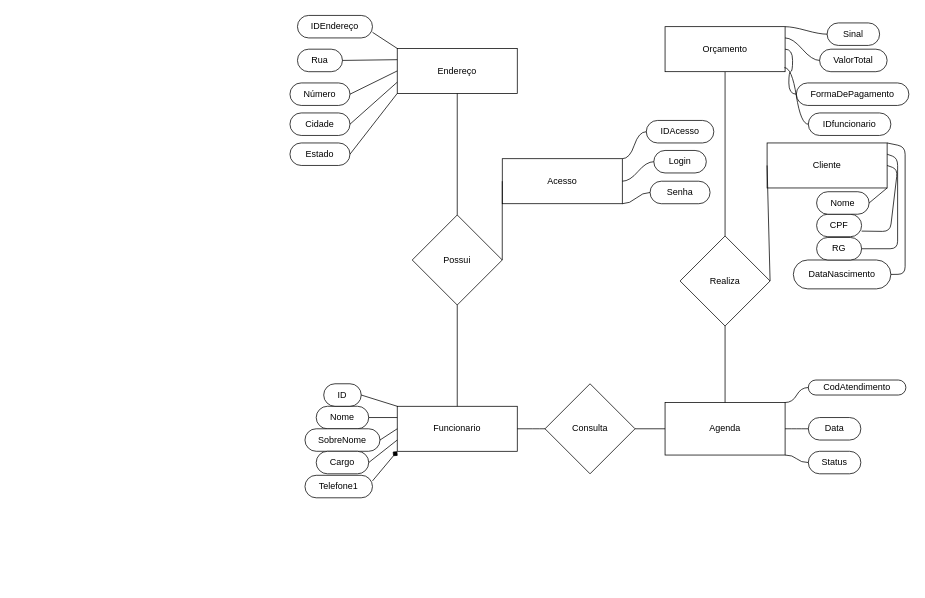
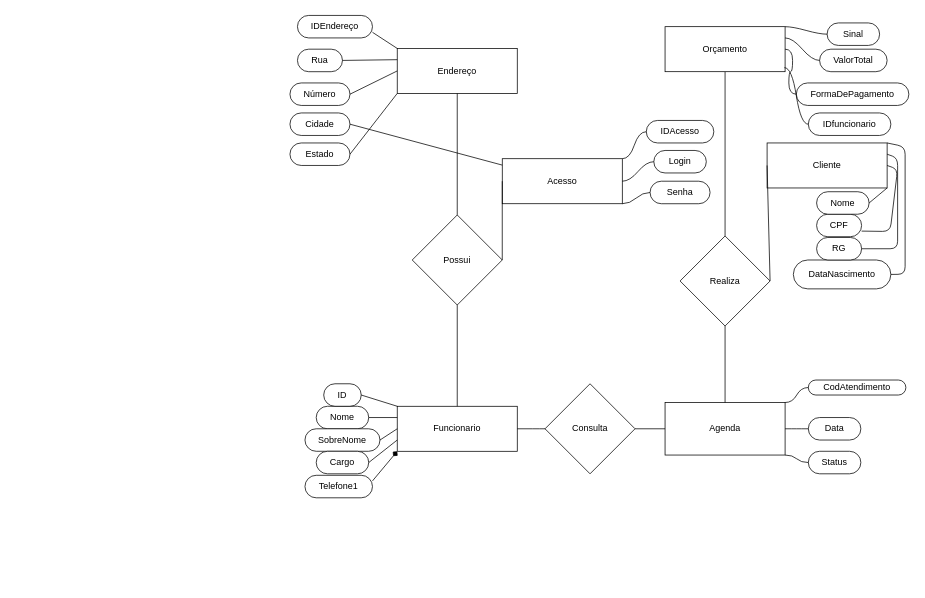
  <mxCell id="0" />
  <mxCell id="1" parent="0" />
  <mxCell id="2" value="Realiza" style="rhombus;whiteSpace=wrap;html=1;" parent="1" vertex="1"><mxGeometry x="540" y="314" width="120" height="120" as="geometry" /></mxCell>
  <mxCell id="3" value="Agenda" style="rounded=0;whiteSpace=wrap;html=1;" parent="1" vertex="1"><mxGeometry x="520" y="536" width="160" height="70" as="geometry" /></mxCell>
  <mxCell id="4" value="Funcionario" style="rounded=0;whiteSpace=wrap;html=1;" parent="1" vertex="1"><mxGeometry x="163" y="541" width="160" height="60" as="geometry" /></mxCell>
  <mxCell id="5" value="Possui" style="rhombus;whiteSpace=wrap;html=1;" parent="1" vertex="1"><mxGeometry x="183" y="286" width="120" height="120" as="geometry" /></mxCell>
  <mxCell id="6" value="Endereço" style="rounded=0;whiteSpace=wrap;html=1;" parent="1" vertex="1"><mxGeometry x="163" y="64" width="160" height="60" as="geometry" /></mxCell>
  <mxCell id="7" value="Acesso" style="rounded=0;whiteSpace=wrap;html=1;" parent="1" vertex="1"><mxGeometry x="303" y="211" width="160" height="60" as="geometry" /></mxCell>
  <mxCell id="8" value="Cliente" style="rounded=0;whiteSpace=wrap;html=1;" parent="1" vertex="1"><mxGeometry x="656" y="190" width="160" height="60" as="geometry" /></mxCell>
  <mxCell id="9" value="" style="endArrow=none;html=1;exitX=0.5;exitY=0;exitDx=0;exitDy=0;entryX=0.5;entryY=1;entryDx=0;entryDy=0;" parent="1" source="4" target="5" edge="1"><mxGeometry width="50" height="50" relative="1" as="geometry"><mxPoint x="90" y="250" as="sourcePoint" /><mxPoint x="140" y="200" as="targetPoint" /></mxGeometry></mxCell>
  <mxCell id="10" value="" style="endArrow=none;html=1;exitX=0.5;exitY=0;exitDx=0;exitDy=0;entryX=0.5;entryY=1;entryDx=0;entryDy=0;" parent="1" source="3" target="2" edge="1"><mxGeometry width="50" height="50" relative="1" as="geometry"><mxPoint x="600" y="441" as="sourcePoint" /><mxPoint x="650" y="391" as="targetPoint" /></mxGeometry></mxCell>
  <mxCell id="11" value="" style="endArrow=none;html=1;entryX=1;entryY=0.5;entryDx=0;entryDy=0;" parent="1" target="4" edge="1"><mxGeometry width="50" height="50" relative="1" as="geometry"><mxPoint x="393" y="571" as="sourcePoint" /><mxPoint x="683" y="191" as="targetPoint" /><Array as="points"><mxPoint x="353" y="571" /></Array></mxGeometry></mxCell>
  <mxCell id="12" value="" style="endArrow=none;html=1;exitX=0.5;exitY=0;exitDx=0;exitDy=0;entryX=0.5;entryY=1;entryDx=0;entryDy=0;" parent="1" source="5" target="6" edge="1"><mxGeometry width="50" height="50" relative="1" as="geometry"><mxPoint x="330" y="240" as="sourcePoint" /><mxPoint x="380" y="190" as="targetPoint" /></mxGeometry></mxCell>
  <mxCell id="13" value="" style="endArrow=none;html=1;exitX=1;exitY=0.5;exitDx=0;exitDy=0;entryX=0;entryY=0.5;entryDx=0;entryDy=0;" parent="1" source="5" target="7" edge="1"><mxGeometry width="50" height="50" relative="1" as="geometry"><mxPoint x="330" y="240" as="sourcePoint" /><mxPoint x="380" y="190" as="targetPoint" /></mxGeometry></mxCell>
  <mxCell id="14" value="CodAtendimento" style="whiteSpace=wrap;html=1;rounded=1;arcSize=50;align=center;verticalAlign=middle;strokeWidth=1;autosize=1;spacing=4;treeFolding=1;treeMoving=1;newEdgeStyle={&quot;edgeStyle&quot;:&quot;entityRelationEdgeStyle&quot;,&quot;startArrow&quot;:&quot;none&quot;,&quot;endArrow&quot;:&quot;none&quot;,&quot;segment&quot;:10,&quot;curved&quot;:1};" parent="1" vertex="1"><mxGeometry x="711" y="506" width="130" height="20" as="geometry" /></mxCell>
  <mxCell id="15" value="" style="edgeStyle=entityRelationEdgeStyle;startArrow=none;endArrow=none;segment=10;curved=1;exitX=1;exitY=0;exitDx=0;exitDy=0;" parent="1" source="3" target="14" edge="1"><mxGeometry relative="1" as="geometry"><mxPoint x="730" y="531" as="sourcePoint" /></mxGeometry></mxCell>
  <mxCell id="16" value="IDAcesso" style="whiteSpace=wrap;html=1;rounded=1;arcSize=50;align=center;verticalAlign=middle;strokeWidth=1;autosize=1;spacing=4;treeFolding=1;treeMoving=1;newEdgeStyle={&quot;edgeStyle&quot;:&quot;entityRelationEdgeStyle&quot;,&quot;startArrow&quot;:&quot;none&quot;,&quot;endArrow&quot;:&quot;none&quot;,&quot;segment&quot;:10,&quot;curved&quot;:1};" parent="1" vertex="1"><mxGeometry x="495" y="160" width="90" height="30" as="geometry" /></mxCell>
  <mxCell id="17" value="" style="edgeStyle=entityRelationEdgeStyle;startArrow=none;endArrow=none;segment=10;curved=1;exitX=1;exitY=0;exitDx=0;exitDy=0;" parent="1" source="7" target="16" edge="1"><mxGeometry relative="1" as="geometry"><mxPoint x="470" y="550" as="sourcePoint" /></mxGeometry></mxCell>
  <mxCell id="18" value="Login" style="whiteSpace=wrap;html=1;rounded=1;arcSize=50;align=center;verticalAlign=middle;strokeWidth=1;autosize=1;spacing=4;treeFolding=1;treeMoving=1;newEdgeStyle={&quot;edgeStyle&quot;:&quot;entityRelationEdgeStyle&quot;,&quot;startArrow&quot;:&quot;none&quot;,&quot;endArrow&quot;:&quot;none&quot;,&quot;segment&quot;:10,&quot;curved&quot;:1};" parent="1" vertex="1"><mxGeometry x="505" y="200" width="70" height="30" as="geometry" /></mxCell>
  <mxCell id="19" value="" style="edgeStyle=entityRelationEdgeStyle;startArrow=none;endArrow=none;segment=10;curved=1;exitX=1;exitY=0.5;exitDx=0;exitDy=0;" parent="1" source="7" target="18" edge="1"><mxGeometry relative="1" as="geometry"><mxPoint x="480" y="560" as="sourcePoint" /></mxGeometry></mxCell>
  <mxCell id="20" value="Senha" style="whiteSpace=wrap;html=1;rounded=1;arcSize=50;align=center;verticalAlign=middle;strokeWidth=1;autosize=1;spacing=4;treeFolding=1;treeMoving=1;newEdgeStyle={&quot;edgeStyle&quot;:&quot;entityRelationEdgeStyle&quot;,&quot;startArrow&quot;:&quot;none&quot;,&quot;endArrow&quot;:&quot;none&quot;,&quot;segment&quot;:10,&quot;curved&quot;:1};" parent="1" vertex="1"><mxGeometry x="500" y="241" width="80" height="30" as="geometry" /></mxCell>
  <mxCell id="21" value="" style="edgeStyle=entityRelationEdgeStyle;startArrow=none;endArrow=none;segment=10;curved=1;exitX=1;exitY=1;exitDx=0;exitDy=0;" parent="1" source="7" target="20" edge="1"><mxGeometry relative="1" as="geometry"><mxPoint x="490" y="570" as="sourcePoint" /></mxGeometry></mxCell>
  <mxCell id="22" value="Data" style="whiteSpace=wrap;html=1;rounded=1;arcSize=50;align=center;verticalAlign=middle;strokeWidth=1;autosize=1;spacing=4;treeFolding=1;treeMoving=1;newEdgeStyle={&quot;edgeStyle&quot;:&quot;entityRelationEdgeStyle&quot;,&quot;startArrow&quot;:&quot;none&quot;,&quot;endArrow&quot;:&quot;none&quot;,&quot;segment&quot;:10,&quot;curved&quot;:1};" parent="1" vertex="1"><mxGeometry x="711" y="556" width="70" height="30" as="geometry" /></mxCell>
  <mxCell id="23" value="" style="edgeStyle=entityRelationEdgeStyle;startArrow=none;endArrow=none;segment=10;curved=1;exitX=1;exitY=0.5;exitDx=0;exitDy=0;" parent="1" source="3" target="22" edge="1"><mxGeometry relative="1" as="geometry"><mxPoint x="600" y="581" as="sourcePoint" /></mxGeometry></mxCell>
  <mxCell id="24" value="Status" style="whiteSpace=wrap;html=1;rounded=1;arcSize=50;align=center;verticalAlign=middle;strokeWidth=1;autosize=1;spacing=4;treeFolding=1;treeMoving=1;newEdgeStyle={&quot;edgeStyle&quot;:&quot;entityRelationEdgeStyle&quot;,&quot;startArrow&quot;:&quot;none&quot;,&quot;endArrow&quot;:&quot;none&quot;,&quot;segment&quot;:10,&quot;curved&quot;:1};" parent="1" vertex="1"><mxGeometry x="711" y="601" width="70" height="30" as="geometry" /></mxCell>
  <mxCell id="25" value="" style="edgeStyle=entityRelationEdgeStyle;startArrow=none;endArrow=none;segment=10;curved=1;exitX=1;exitY=1;exitDx=0;exitDy=0;" parent="1" source="3" target="24" edge="1"><mxGeometry relative="1" as="geometry"><mxPoint x="610" y="591" as="sourcePoint" /></mxGeometry></mxCell>
  <mxCell id="26" value="Rua" style="whiteSpace=wrap;html=1;rounded=1;arcSize=50;align=center;verticalAlign=middle;strokeWidth=1;autosize=1;spacing=4;treeFolding=1;treeMoving=1;newEdgeStyle={&quot;edgeStyle&quot;:&quot;entityRelationEdgeStyle&quot;,&quot;startArrow&quot;:&quot;none&quot;,&quot;endArrow&quot;:&quot;none&quot;,&quot;segment&quot;:10,&quot;curved&quot;:1};" parent="1" vertex="1"><mxGeometry x="30" y="65" width="60" height="30" as="geometry" /></mxCell>
  <mxCell id="27" value="IDEndereço" style="whiteSpace=wrap;html=1;rounded=1;arcSize=50;align=center;verticalAlign=middle;strokeWidth=1;autosize=1;spacing=4;treeFolding=1;treeMoving=1;newEdgeStyle={&quot;edgeStyle&quot;:&quot;entityRelationEdgeStyle&quot;,&quot;startArrow&quot;:&quot;none&quot;,&quot;endArrow&quot;:&quot;none&quot;,&quot;segment&quot;:10,&quot;curved&quot;:1};" parent="1" vertex="1"><mxGeometry x="30" y="20" width="100" height="30" as="geometry" /></mxCell>
  <mxCell id="28" value="Número" style="whiteSpace=wrap;html=1;rounded=1;arcSize=50;align=center;verticalAlign=middle;strokeWidth=1;autosize=1;spacing=4;treeFolding=1;treeMoving=1;newEdgeStyle={&quot;edgeStyle&quot;:&quot;entityRelationEdgeStyle&quot;,&quot;startArrow&quot;:&quot;none&quot;,&quot;endArrow&quot;:&quot;none&quot;,&quot;segment&quot;:10,&quot;curved&quot;:1};" parent="1" vertex="1"><mxGeometry y="110" width="80" height="30" as="geometry" x="20" /></mxCell>
  <mxCell id="29" value="Cidade" style="whiteSpace=wrap;html=1;rounded=1;arcSize=50;align=center;verticalAlign=middle;strokeWidth=1;autosize=1;spacing=4;treeFolding=1;treeMoving=1;newEdgeStyle={&quot;edgeStyle&quot;:&quot;entityRelationEdgeStyle&quot;,&quot;startArrow&quot;:&quot;none&quot;,&quot;endArrow&quot;:&quot;none&quot;,&quot;segment&quot;:10,&quot;curved&quot;:1};" parent="1" vertex="1"><mxGeometry y="150" width="80" height="30" as="geometry" x="20" /></mxCell>
  <mxCell id="30" value="Estado" style="whiteSpace=wrap;html=1;rounded=1;arcSize=50;align=center;verticalAlign=middle;strokeWidth=1;autosize=1;spacing=4;treeFolding=1;treeMoving=1;newEdgeStyle={&quot;edgeStyle&quot;:&quot;entityRelationEdgeStyle&quot;,&quot;startArrow&quot;:&quot;none&quot;,&quot;endArrow&quot;:&quot;none&quot;,&quot;segment&quot;:10,&quot;curved&quot;:1};" parent="1" vertex="1"><mxGeometry y="190" width="80" height="30" as="geometry" x="20" /></mxCell>
- <mxCell id="31" value="" style="endArrow=none;html=1;entryX=0;entryY=0.75;entryDx=0;entryDy=0;exitX=1;exitY=0.5;exitDx=0;exitDy=0;" parent="1" source="29" target="6" edge="1"><mxGeometry width="50" height="50" relative="1" as="geometry"><mxPoint x="-70" y="170" as="sourcePoint" /><mxPoint x="-20" y="120" as="targetPoint" /></mxGeometry></mxCell>
+ <mxCell id="31" value="" style="endArrow=none;html=1;exitX=1;exitY=0.5;exitDx=0;exitDy=0;" parent="1" source="29" target="7" edge="1"><mxGeometry width="50" height="50" relative="1" as="geometry"><mxPoint x="-70" y="170" as="sourcePoint" /><mxPoint x="-20" y="120" as="targetPoint" /></mxGeometry></mxCell>
  <mxCell id="32" value="" style="endArrow=none;html=1;entryX=0;entryY=1;entryDx=0;entryDy=0;exitX=1;exitY=0.5;exitDx=0;exitDy=0;" parent="1" source="30" target="6" edge="1"><mxGeometry width="50" height="50" relative="1" as="geometry"><mxPoint x="-70" y="170" as="sourcePoint" /><mxPoint x="-20" y="120" as="targetPoint" /></mxGeometry></mxCell>
  <mxCell id="33" value="" style="endArrow=none;html=1;entryX=0;entryY=0.5;entryDx=0;entryDy=0;exitX=1;exitY=0.5;exitDx=0;exitDy=0;" parent="1" source="28" target="6" edge="1"><mxGeometry width="50" height="50" relative="1" as="geometry"><mxPoint x="-70" y="170" as="sourcePoint" /><mxPoint x="-20" y="120" as="targetPoint" /></mxGeometry></mxCell>
  <mxCell id="34" value="" style="endArrow=none;html=1;entryX=0;entryY=0.25;entryDx=0;entryDy=0;exitX=1;exitY=0.5;exitDx=0;exitDy=0;" parent="1" source="26" target="6" edge="1"><mxGeometry width="50" height="50" relative="1" as="geometry"><mxPoint x="-70" y="170" as="sourcePoint" /><mxPoint x="-20" y="120" as="targetPoint" /></mxGeometry></mxCell>
  <mxCell id="35" value="Nome" style="whiteSpace=wrap;html=1;rounded=1;arcSize=50;align=center;verticalAlign=middle;strokeWidth=1;autosize=1;spacing=4;treeFolding=1;treeMoving=1;newEdgeStyle={&quot;edgeStyle&quot;:&quot;entityRelationEdgeStyle&quot;,&quot;startArrow&quot;:&quot;none&quot;,&quot;endArrow&quot;:&quot;none&quot;,&quot;segment&quot;:10,&quot;curved&quot;:1};" parent="1" vertex="1"><mxGeometry x="55" y="541" width="70" height="30" as="geometry" /></mxCell>
  <mxCell id="36" value="SobreNome" style="whiteSpace=wrap;html=1;rounded=1;arcSize=50;align=center;verticalAlign=middle;strokeWidth=1;autosize=1;spacing=4;treeFolding=1;treeMoving=1;newEdgeStyle={&quot;edgeStyle&quot;:&quot;entityRelationEdgeStyle&quot;,&quot;startArrow&quot;:&quot;none&quot;,&quot;endArrow&quot;:&quot;none&quot;,&quot;segment&quot;:10,&quot;curved&quot;:1};" parent="1" vertex="1"><mxGeometry x="40" y="571" width="100" height="30" as="geometry" /></mxCell>
  <mxCell id="37" value="ID" style="whiteSpace=wrap;html=1;rounded=1;arcSize=50;align=center;verticalAlign=middle;strokeWidth=1;autosize=1;spacing=4;treeFolding=1;treeMoving=1;newEdgeStyle={&quot;edgeStyle&quot;:&quot;entityRelationEdgeStyle&quot;,&quot;startArrow&quot;:&quot;none&quot;,&quot;endArrow&quot;:&quot;none&quot;,&quot;segment&quot;:10,&quot;curved&quot;:1};" parent="1" vertex="1"><mxGeometry x="65" y="511" width="50" height="30" as="geometry" /></mxCell>
  <mxCell id="38" value="Cargo" style="whiteSpace=wrap;html=1;rounded=1;arcSize=50;align=center;verticalAlign=middle;strokeWidth=1;autosize=1;spacing=4;treeFolding=1;treeMoving=1;newEdgeStyle={&quot;edgeStyle&quot;:&quot;entityRelationEdgeStyle&quot;,&quot;startArrow&quot;:&quot;none&quot;,&quot;endArrow&quot;:&quot;none&quot;,&quot;segment&quot;:10,&quot;curved&quot;:1};" parent="1" vertex="1"><mxGeometry x="55" y="601" width="70" height="30" as="geometry" /></mxCell>
  <mxCell id="39" value="" style="endArrow=none;html=1;exitX=1;exitY=0.5;exitDx=0;exitDy=0;entryX=0;entryY=0;entryDx=0;entryDy=0;" parent="1" source="37" target="4" edge="1"><mxGeometry width="50" height="50" relative="1" as="geometry"><mxPoint x="34" y="663" as="sourcePoint" /><mxPoint x="84" y="613" as="targetPoint" /></mxGeometry></mxCell>
  <mxCell id="40" value="" style="endArrow=none;html=1;exitX=1;exitY=0.5;exitDx=0;exitDy=0;entryX=0;entryY=0.5;entryDx=0;entryDy=0;" parent="1" source="36" target="4" edge="1"><mxGeometry width="50" height="50" relative="1" as="geometry"><mxPoint x="34" y="663" as="sourcePoint" /><mxPoint x="84" y="613" as="targetPoint" /></mxGeometry></mxCell>
  <mxCell id="41" value="" style="endArrow=none;html=1;entryX=1;entryY=0.5;entryDx=0;entryDy=0;exitX=0;exitY=0.25;exitDx=0;exitDy=0;" parent="1" source="4" target="35" edge="1"><mxGeometry width="50" height="50" relative="1" as="geometry"><mxPoint x="34" y="663" as="sourcePoint" /><mxPoint x="84" y="613" as="targetPoint" /></mxGeometry></mxCell>
  <mxCell id="42" value="" style="endArrow=none;html=1;entryX=0;entryY=0.75;entryDx=0;entryDy=0;exitX=1;exitY=0.5;exitDx=0;exitDy=0;" parent="1" source="38" target="4" edge="1"><mxGeometry width="50" height="50" relative="1" as="geometry"><mxPoint x="34" y="663" as="sourcePoint" /><mxPoint x="84" y="613" as="targetPoint" /></mxGeometry></mxCell>
  <mxCell id="43" value="Telefone1" style="whiteSpace=wrap;html=1;rounded=1;arcSize=50;align=center;verticalAlign=middle;strokeWidth=1;autosize=1;spacing=4;treeFolding=1;treeMoving=1;newEdgeStyle={&quot;edgeStyle&quot;:&quot;entityRelationEdgeStyle&quot;,&quot;startArrow&quot;:&quot;none&quot;,&quot;endArrow&quot;:&quot;none&quot;,&quot;segment&quot;:10,&quot;curved&quot;:1};" parent="1" vertex="1"><mxGeometry x="40" y="633" width="90" height="30" as="geometry" /></mxCell>
  <mxCell id="44" value="" style="endArrow=diamond;html=1;exitX=1;exitY=0.25;exitDx=0;exitDy=0;entryX=0;entryY=1;entryDx=0;entryDy=0;" parent="1" source="43" target="4" edge="1"><mxGeometry width="50" height="50" relative="1" as="geometry"><mxPoint x="34" y="663" as="sourcePoint" /><mxPoint x="164" y="663" as="targetPoint" /></mxGeometry></mxCell>
  <mxCell id="45" value="CPF" style="whiteSpace=wrap;html=1;rounded=1;arcSize=50;align=center;verticalAlign=middle;strokeWidth=1;autosize=1;spacing=4;treeFolding=1;treeMoving=1;newEdgeStyle={&quot;edgeStyle&quot;:&quot;entityRelationEdgeStyle&quot;,&quot;startArrow&quot;:&quot;none&quot;,&quot;endArrow&quot;:&quot;none&quot;,&quot;segment&quot;:10,&quot;curved&quot;:1};" parent="1" vertex="1"><mxGeometry x="722" y="285" width="60" height="30" as="geometry" /></mxCell>
  <mxCell id="46" value="DataNascimento" style="whiteSpace=wrap;html=1;rounded=1;arcSize=50;align=center;verticalAlign=middle;strokeWidth=1;autosize=1;spacing=4;treeFolding=1;treeMoving=1;newEdgeStyle={&quot;edgeStyle&quot;:&quot;entityRelationEdgeStyle&quot;,&quot;startArrow&quot;:&quot;none&quot;,&quot;endArrow&quot;:&quot;none&quot;,&quot;segment&quot;:10,&quot;curved&quot;:1};" parent="1" vertex="1"><mxGeometry x="691" y="346" width="130" height="38.5" as="geometry" /></mxCell>
  <mxCell id="47" value="RG" style="whiteSpace=wrap;html=1;rounded=1;arcSize=50;align=center;verticalAlign=middle;strokeWidth=1;autosize=1;spacing=4;treeFolding=1;treeMoving=1;newEdgeStyle={&quot;edgeStyle&quot;:&quot;entityRelationEdgeStyle&quot;,&quot;startArrow&quot;:&quot;none&quot;,&quot;endArrow&quot;:&quot;none&quot;,&quot;segment&quot;:10,&quot;curved&quot;:1};" parent="1" vertex="1"><mxGeometry x="722" y="316" width="60" height="30" as="geometry" /></mxCell>
  <mxCell id="48" value="Nome" style="whiteSpace=wrap;html=1;rounded=1;arcSize=50;align=center;verticalAlign=middle;strokeWidth=1;autosize=1;spacing=4;treeFolding=1;treeMoving=1;newEdgeStyle={&quot;edgeStyle&quot;:&quot;entityRelationEdgeStyle&quot;,&quot;startArrow&quot;:&quot;none&quot;,&quot;endArrow&quot;:&quot;none&quot;,&quot;segment&quot;:10,&quot;curved&quot;:1};" parent="1" vertex="1"><mxGeometry x="722" y="255" width="70" height="30" as="geometry" /></mxCell>
  <mxCell id="49" value="Consulta" style="rhombus;whiteSpace=wrap;html=1;" parent="1" vertex="1"><mxGeometry x="360" y="511" width="120" height="120" as="geometry" /></mxCell>
  <mxCell id="50" value="" style="endArrow=none;html=1;entryX=1;entryY=0.5;entryDx=0;entryDy=0;exitX=0;exitY=0.5;exitDx=0;exitDy=0;" parent="1" source="3" target="49" edge="1"><mxGeometry width="50" height="50" relative="1" as="geometry"><mxPoint x="300" y="580" as="sourcePoint" /><mxPoint x="230" y="580" as="targetPoint" /></mxGeometry></mxCell>
  <mxCell id="51" value="" style="endArrow=none;html=1;exitX=0.5;exitY=0;exitDx=0;exitDy=0;entryX=0.5;entryY=1;entryDx=0;entryDy=0;" parent="1" source="2" target="52" edge="1"><mxGeometry width="50" height="50" relative="1" as="geometry"><mxPoint x="650" y="270" as="sourcePoint" /><mxPoint x="650" y="110" as="targetPoint" /></mxGeometry></mxCell>
  <mxCell id="52" value="Orçamento" style="rounded=0;whiteSpace=wrap;html=1;" parent="1" vertex="1"><mxGeometry x="520" y="35" width="160" height="60" as="geometry" /></mxCell>
  <mxCell id="53" value="ValorTotal" style="whiteSpace=wrap;html=1;rounded=1;arcSize=50;align=center;verticalAlign=middle;strokeWidth=1;autosize=1;spacing=4;treeFolding=1;treeMoving=1;newEdgeStyle={&quot;edgeStyle&quot;:&quot;entityRelationEdgeStyle&quot;,&quot;startArrow&quot;:&quot;none&quot;,&quot;endArrow&quot;:&quot;none&quot;,&quot;segment&quot;:10,&quot;curved&quot;:1};" parent="1" vertex="1"><mxGeometry x="726" y="65" width="90" height="30" as="geometry" /></mxCell>
  <mxCell id="54" value="" style="edgeStyle=entityRelationEdgeStyle;startArrow=none;endArrow=none;segment=10;curved=1;exitX=1;exitY=0.25;exitDx=0;exitDy=0;" parent="1" source="52" target="53" edge="1"><mxGeometry relative="1" as="geometry"><mxPoint x="580" y="270" as="sourcePoint" /></mxGeometry></mxCell>
  <mxCell id="55" value="Sinal" style="whiteSpace=wrap;html=1;rounded=1;arcSize=50;align=center;verticalAlign=middle;strokeWidth=1;autosize=1;spacing=4;treeFolding=1;treeMoving=1;newEdgeStyle={&quot;edgeStyle&quot;:&quot;entityRelationEdgeStyle&quot;,&quot;startArrow&quot;:&quot;none&quot;,&quot;endArrow&quot;:&quot;none&quot;,&quot;segment&quot;:10,&quot;curved&quot;:1};" parent="1" vertex="1"><mxGeometry x="736" y="30" width="70" height="30" as="geometry" /></mxCell>
  <mxCell id="56" value="" style="edgeStyle=entityRelationEdgeStyle;startArrow=none;endArrow=none;segment=10;curved=1;exitX=1;exitY=0;exitDx=0;exitDy=0;" parent="1" source="52" target="55" edge="1"><mxGeometry relative="1" as="geometry"><mxPoint x="730" y="50" as="sourcePoint" /></mxGeometry></mxCell>
  <mxCell id="57" value="&lt;br&gt;" style="edgeLabel;html=1;align=center;verticalAlign=middle;resizable=0;points=[];" parent="1" vertex="1" connectable="0"><mxGeometry x="830.004" y="346" as="geometry"><mxPoint x="-1197" y="442" as="offset" /></mxGeometry></mxCell>
  <mxCell id="58" value="" style="endArrow=none;html=1;exitX=1;exitY=0.75;exitDx=0;exitDy=0;entryX=0;entryY=0;entryDx=0;entryDy=0;" parent="1" source="27" target="6" edge="1"><mxGeometry width="50" height="50" relative="1" as="geometry"><mxPoint x="310" y="410" as="sourcePoint" /><mxPoint x="360" y="360" as="targetPoint" /></mxGeometry></mxCell>
  <mxCell id="59" value="FormaDePagamento" style="whiteSpace=wrap;html=1;rounded=1;arcSize=50;align=center;verticalAlign=middle;strokeWidth=1;autosize=1;spacing=4;treeFolding=1;treeMoving=1;newEdgeStyle={&quot;edgeStyle&quot;:&quot;entityRelationEdgeStyle&quot;,&quot;startArrow&quot;:&quot;none&quot;,&quot;endArrow&quot;:&quot;none&quot;,&quot;segment&quot;:10,&quot;curved&quot;:1};" parent="1" vertex="1"><mxGeometry x="695" y="110" width="150" height="30" as="geometry" /></mxCell>
  <mxCell id="60" value="" style="edgeStyle=entityRelationEdgeStyle;startArrow=none;endArrow=none;segment=10;curved=1;exitX=1;exitY=0.5;exitDx=0;exitDy=0;" parent="1" source="52" target="59" edge="1"><mxGeometry relative="1" as="geometry"><mxPoint x="530" y="250" as="sourcePoint" /></mxGeometry></mxCell>
  <mxCell id="61" value="IDfuncionario" style="whiteSpace=wrap;html=1;rounded=1;arcSize=50;align=center;verticalAlign=middle;strokeWidth=1;autosize=1;spacing=4;treeFolding=1;treeMoving=1;newEdgeStyle={&quot;edgeStyle&quot;:&quot;entityRelationEdgeStyle&quot;,&quot;startArrow&quot;:&quot;none&quot;,&quot;endArrow&quot;:&quot;none&quot;,&quot;segment&quot;:10,&quot;curved&quot;:1};" parent="1" vertex="1"><mxGeometry x="711" y="150" width="110" height="30" as="geometry" /></mxCell>
  <mxCell id="62" value="" style="edgeStyle=entityRelationEdgeStyle;startArrow=none;endArrow=none;segment=10;curved=1;exitX=0.994;exitY=0.91;exitDx=0;exitDy=0;exitPerimeter=0;" parent="1" source="52" target="61" edge="1"><mxGeometry relative="1" as="geometry"><mxPoint x="530" y="60" as="sourcePoint" /></mxGeometry></mxCell>
  <mxCell id="63" value="" style="endArrow=none;html=1;entryX=1;entryY=0.5;entryDx=0;entryDy=0;exitX=0;exitY=0.5;exitDx=0;exitDy=0;" parent="1" source="8" target="2" edge="1"><mxGeometry width="50" height="50" relative="1" as="geometry"><mxPoint x="830" y="280" as="sourcePoint" /><mxPoint x="880" y="230" as="targetPoint" /></mxGeometry></mxCell>
  <mxCell id="64" value="" style="endArrow=none;html=1;entryX=1;entryY=0;entryDx=0;entryDy=0;exitX=1;exitY=0.5;exitDx=0;exitDy=0;" parent="1" source="46" target="8" edge="1"><mxGeometry width="50" height="50" relative="1" as="geometry"><mxPoint x="450" y="390" as="sourcePoint" /><mxPoint x="500" y="340" as="targetPoint" /><Array as="points"><mxPoint x="840" y="365" /><mxPoint x="840" y="195" /></Array></mxGeometry></mxCell>
  <mxCell id="65" value="" style="endArrow=none;html=1;entryX=1;entryY=0.25;entryDx=0;entryDy=0;exitX=1;exitY=0.5;exitDx=0;exitDy=0;" parent="1" source="47" target="8" edge="1"><mxGeometry width="50" height="50" relative="1" as="geometry"><mxPoint x="430" y="356" as="sourcePoint" /><mxPoint x="480" y="306" as="targetPoint" /><Array as="points"><mxPoint x="830" y="331" /><mxPoint x="830" y="210" /></Array></mxGeometry></mxCell>
  <mxCell id="66" value="" style="endArrow=none;html=1;entryX=1;entryY=0.5;entryDx=0;entryDy=0;exitX=1;exitY=0.75;exitDx=0;exitDy=0;" parent="1" source="45" target="8" edge="1"><mxGeometry width="50" height="50" relative="1" as="geometry"><mxPoint x="590" y="390" as="sourcePoint" /><mxPoint x="640" y="340" as="targetPoint" /><Array as="points"><mxPoint x="820" y="308" /><mxPoint x="830" y="225" /></Array></mxGeometry></mxCell>
  <mxCell id="67" value="" style="endArrow=none;html=1;entryX=1;entryY=1;entryDx=0;entryDy=0;exitX=1;exitY=0.5;exitDx=0;exitDy=0;" parent="1" source="48" target="8" edge="1"><mxGeometry width="50" height="50" relative="1" as="geometry"><mxPoint x="590" y="390" as="sourcePoint" /><mxPoint x="640" y="340" as="targetPoint" /></mxGeometry></mxCell>
